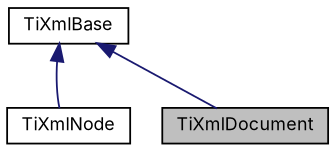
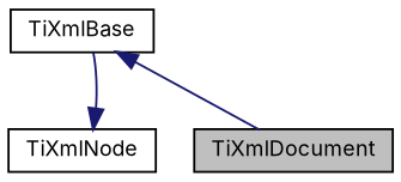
  digraph {
    fontname=Inter
    node [color=black fontname=Inter fontsize=10 shape=record]
    edge [color=midnightblue dir=back fontname=Inter fontsize=10 labelfontname=FreeSans labelfontsize=10 style=solid]
    n1 [fillcolor=grey75 fontcolor=black height=0.2 label=TiXmlDocument style=filled width=0.4]
    n2 [height=0.2 label=TiXmlNode width=0.4]
    n3 [height=0.2 label=TiXmlBase width=0.4]
    n3 -> n1
-   n3 -> n2
+   n2 -> n3
  }
